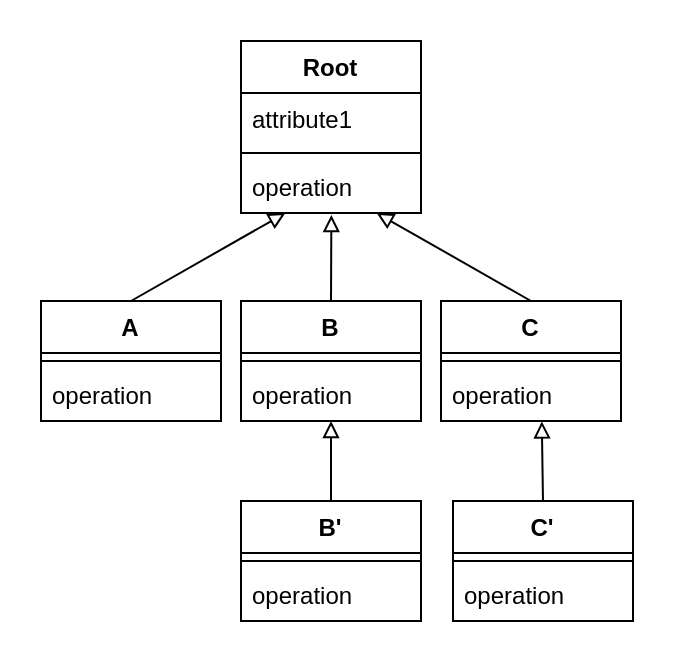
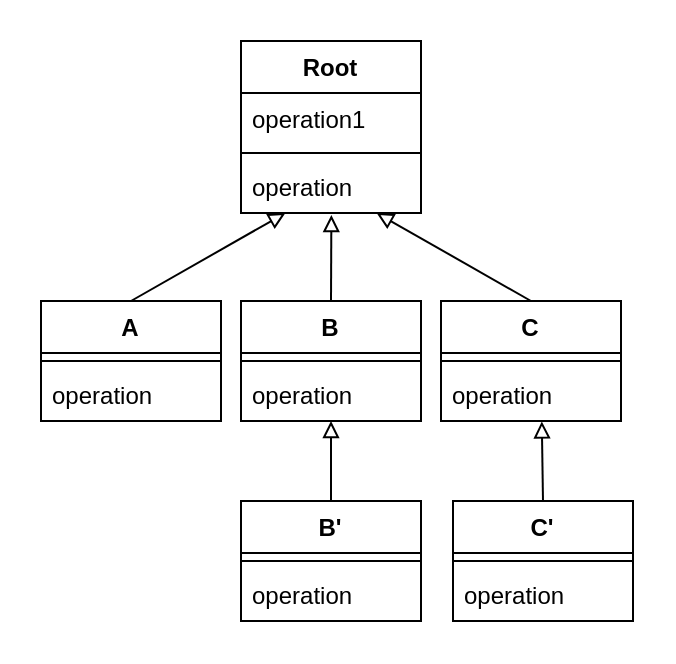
  <mxCell id="0" />
  <mxCell id="1" parent="0" />
  <mxCell id="2" value="Root" style="swimlane;fontStyle=1;align=center;verticalAlign=top;childLayout=stackLayout;horizontal=1;startSize=26;horizontalStack=0;resizeParent=1;resizeParentMax=0;resizeLast=0;collapsible=1;marginBottom=0;whiteSpace=wrap;html=1;" vertex="1" parent="1"><mxGeometry x="120" y="20" width="90" height="86" as="geometry" /></mxCell>
- <mxCell id="3" value="attribute1" style="text;strokeColor=none;fillColor=none;align=left;verticalAlign=top;spacingLeft=4;spacingRight=4;overflow=hidden;rotatable=0;points=[[0,0.5],[1,0.5]];portConstraint=eastwest;whiteSpace=wrap;html=1;" vertex="1" parent="2"><mxGeometry y="26" width="90" height="26" as="geometry" /></mxCell>
+ <mxCell id="3" value="operation1" style="text;strokeColor=none;fillColor=none;align=left;verticalAlign=top;spacingLeft=4;spacingRight=4;overflow=hidden;rotatable=0;points=[[0,0.5],[1,0.5]];portConstraint=eastwest;whiteSpace=wrap;html=1;" vertex="1" parent="2"><mxGeometry y="26" width="90" height="26" as="geometry" /></mxCell>
  <mxCell id="4" value="" style="line;strokeWidth=1;fillColor=none;align=left;verticalAlign=middle;spacingTop=-1;spacingLeft=3;spacingRight=3;rotatable=0;labelPosition=right;points=[];portConstraint=eastwest;strokeColor=inherit;" vertex="1" parent="2"><mxGeometry y="52" width="90" height="8" as="geometry" /></mxCell>
  <mxCell id="5" value="operation" style="text;strokeColor=none;fillColor=none;align=left;verticalAlign=top;spacingLeft=4;spacingRight=4;overflow=hidden;rotatable=0;points=[[0,0.5],[1,0.5]];portConstraint=eastwest;whiteSpace=wrap;html=1;" vertex="1" parent="2"><mxGeometry y="60" width="90" height="26" as="geometry" /></mxCell>
  <mxCell id="6" style="rounded=0;orthogonalLoop=1;jettySize=auto;html=1;endArrow=block;endFill=0;exitX=0.5;exitY=0;exitDx=0;exitDy=0;" edge="1" parent="1" source="7" target="5"><mxGeometry relative="1" as="geometry" /></mxCell>
  <mxCell id="7" value="A" style="swimlane;fontStyle=1;align=center;verticalAlign=top;childLayout=stackLayout;horizontal=1;startSize=26;horizontalStack=0;resizeParent=1;resizeParentMax=0;resizeLast=0;collapsible=1;marginBottom=0;whiteSpace=wrap;html=1;" vertex="1" parent="1"><mxGeometry x="20" y="150" width="90" height="60" as="geometry" /></mxCell>
  <mxCell id="8" value="" style="line;strokeWidth=1;fillColor=none;align=left;verticalAlign=middle;spacingTop=-1;spacingLeft=3;spacingRight=3;rotatable=0;labelPosition=right;points=[];portConstraint=eastwest;strokeColor=inherit;" vertex="1" parent="7"><mxGeometry y="26" width="90" height="8" as="geometry" /></mxCell>
  <mxCell id="9" value="operation" style="text;strokeColor=none;fillColor=none;align=left;verticalAlign=top;spacingLeft=4;spacingRight=4;overflow=hidden;rotatable=0;points=[[0,0.5],[1,0.5]];portConstraint=eastwest;whiteSpace=wrap;html=1;" vertex="1" parent="7"><mxGeometry y="34" width="90" height="26" as="geometry" /></mxCell>
  <mxCell id="10" style="rounded=0;orthogonalLoop=1;jettySize=auto;html=1;endArrow=block;endFill=0;exitX=0.5;exitY=0;exitDx=0;exitDy=0;entryX=0.502;entryY=1.038;entryDx=0;entryDy=0;entryPerimeter=0;" edge="1" parent="1" source="11" target="5"><mxGeometry relative="1" as="geometry"><mxPoint x="173" y="107" as="targetPoint" /></mxGeometry></mxCell>
  <mxCell id="11" value="B" style="swimlane;fontStyle=1;align=center;verticalAlign=top;childLayout=stackLayout;horizontal=1;startSize=26;horizontalStack=0;resizeParent=1;resizeParentMax=0;resizeLast=0;collapsible=1;marginBottom=0;whiteSpace=wrap;html=1;" vertex="1" parent="1"><mxGeometry x="120" y="150" width="90" height="60" as="geometry" /></mxCell>
  <mxCell id="12" value="" style="line;strokeWidth=1;fillColor=none;align=left;verticalAlign=middle;spacingTop=-1;spacingLeft=3;spacingRight=3;rotatable=0;labelPosition=right;points=[];portConstraint=eastwest;strokeColor=inherit;" vertex="1" parent="11"><mxGeometry y="26" width="90" height="8" as="geometry" /></mxCell>
  <mxCell id="13" value="operation" style="text;strokeColor=none;fillColor=none;align=left;verticalAlign=top;spacingLeft=4;spacingRight=4;overflow=hidden;rotatable=0;points=[[0,0.5],[1,0.5]];portConstraint=eastwest;whiteSpace=wrap;html=1;" vertex="1" parent="11"><mxGeometry y="34" width="90" height="26" as="geometry" /></mxCell>
  <mxCell id="14" style="rounded=0;orthogonalLoop=1;jettySize=auto;html=1;endArrow=block;endFill=0;exitX=0.5;exitY=0;exitDx=0;exitDy=0;" edge="1" parent="1" source="15" target="5"><mxGeometry relative="1" as="geometry" /></mxCell>
  <mxCell id="15" value="C" style="swimlane;fontStyle=1;align=center;verticalAlign=top;childLayout=stackLayout;horizontal=1;startSize=26;horizontalStack=0;resizeParent=1;resizeParentMax=0;resizeLast=0;collapsible=1;marginBottom=0;whiteSpace=wrap;html=1;" vertex="1" parent="1"><mxGeometry x="220" y="150" width="90" height="60" as="geometry" /></mxCell>
  <mxCell id="16" value="" style="line;strokeWidth=1;fillColor=none;align=left;verticalAlign=middle;spacingTop=-1;spacingLeft=3;spacingRight=3;rotatable=0;labelPosition=right;points=[];portConstraint=eastwest;strokeColor=inherit;" vertex="1" parent="15"><mxGeometry y="26" width="90" height="8" as="geometry" /></mxCell>
  <mxCell id="17" value="operation" style="text;strokeColor=none;fillColor=none;align=left;verticalAlign=top;spacingLeft=4;spacingRight=4;overflow=hidden;rotatable=0;points=[[0,0.5],[1,0.5]];portConstraint=eastwest;whiteSpace=wrap;html=1;" vertex="1" parent="15"><mxGeometry y="34" width="90" height="26" as="geometry" /></mxCell>
  <mxCell id="18" style="rounded=0;orthogonalLoop=1;jettySize=auto;html=1;endArrow=block;endFill=0;exitX=0.5;exitY=0;exitDx=0;exitDy=0;" edge="1" parent="1" source="19" target="13"><mxGeometry relative="1" as="geometry"><mxPoint x="168" y="231" as="targetPoint" /></mxGeometry></mxCell>
  <mxCell id="19" value="B'" style="swimlane;fontStyle=1;align=center;verticalAlign=top;childLayout=stackLayout;horizontal=1;startSize=26;horizontalStack=0;resizeParent=1;resizeParentMax=0;resizeLast=0;collapsible=1;marginBottom=0;whiteSpace=wrap;html=1;" vertex="1" parent="1"><mxGeometry x="120" y="250" width="90" height="60" as="geometry" /></mxCell>
  <mxCell id="20" value="" style="line;strokeWidth=1;fillColor=none;align=left;verticalAlign=middle;spacingTop=-1;spacingLeft=3;spacingRight=3;rotatable=0;labelPosition=right;points=[];portConstraint=eastwest;strokeColor=inherit;" vertex="1" parent="19"><mxGeometry y="26" width="90" height="8" as="geometry" /></mxCell>
  <mxCell id="21" value="operation" style="text;strokeColor=none;fillColor=none;align=left;verticalAlign=top;spacingLeft=4;spacingRight=4;overflow=hidden;rotatable=0;points=[[0,0.5],[1,0.5]];portConstraint=eastwest;whiteSpace=wrap;html=1;" vertex="1" parent="19"><mxGeometry y="34" width="90" height="26" as="geometry" /></mxCell>
  <mxCell id="22" style="rounded=0;orthogonalLoop=1;jettySize=auto;html=1;endArrow=block;endFill=0;exitX=0.5;exitY=0;exitDx=0;exitDy=0;exitPerimeter=0;entryX=0.56;entryY=1.008;entryDx=0;entryDy=0;entryPerimeter=0;" edge="1" parent="1" source="23" target="17"><mxGeometry relative="1" as="geometry"><mxPoint x="188" y="230" as="targetPoint" /></mxGeometry></mxCell>
  <mxCell id="23" value="C'" style="swimlane;fontStyle=1;align=center;verticalAlign=top;childLayout=stackLayout;horizontal=1;startSize=26;horizontalStack=0;resizeParent=1;resizeParentMax=0;resizeLast=0;collapsible=1;marginBottom=0;whiteSpace=wrap;html=1;" vertex="1" parent="1"><mxGeometry x="226" y="250" width="90" height="60" as="geometry" /></mxCell>
  <mxCell id="24" value="" style="line;strokeWidth=1;fillColor=none;align=left;verticalAlign=middle;spacingTop=-1;spacingLeft=3;spacingRight=3;rotatable=0;labelPosition=right;points=[];portConstraint=eastwest;strokeColor=inherit;" vertex="1" parent="23"><mxGeometry y="26" width="90" height="8" as="geometry" /></mxCell>
  <mxCell id="25" value="operation" style="text;strokeColor=none;fillColor=none;align=left;verticalAlign=top;spacingLeft=4;spacingRight=4;overflow=hidden;rotatable=0;points=[[0,0.5],[1,0.5]];portConstraint=eastwest;whiteSpace=wrap;html=1;" vertex="1" parent="23"><mxGeometry y="34" width="90" height="26" as="geometry" /></mxCell>
